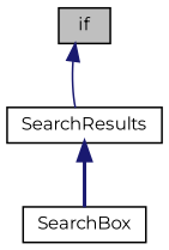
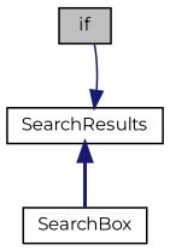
  digraph {
    fontname=Montserrat
    rankdir=TB
    node [color=black fillcolor=white fontname=Montserrat fontsize=10 shape=record style=filled]
    edge [color=midnightblue dir=back fontname=Montserrat fontsize=10 labelfontname=Helvetica labelfontsize=10]
    n1 [fillcolor=grey75 fontcolor=black height=0.2 label=if width=0.4]
    n2 [height=0.2 label=SearchResults width=0.4]
    n3 [height=0.2 label=SearchBox width=0.4]
-   n1 -> n2 [style=solid]
+   n2 -> n1 [style=solid]
    n2 -> n3 [style=bold]
  }
